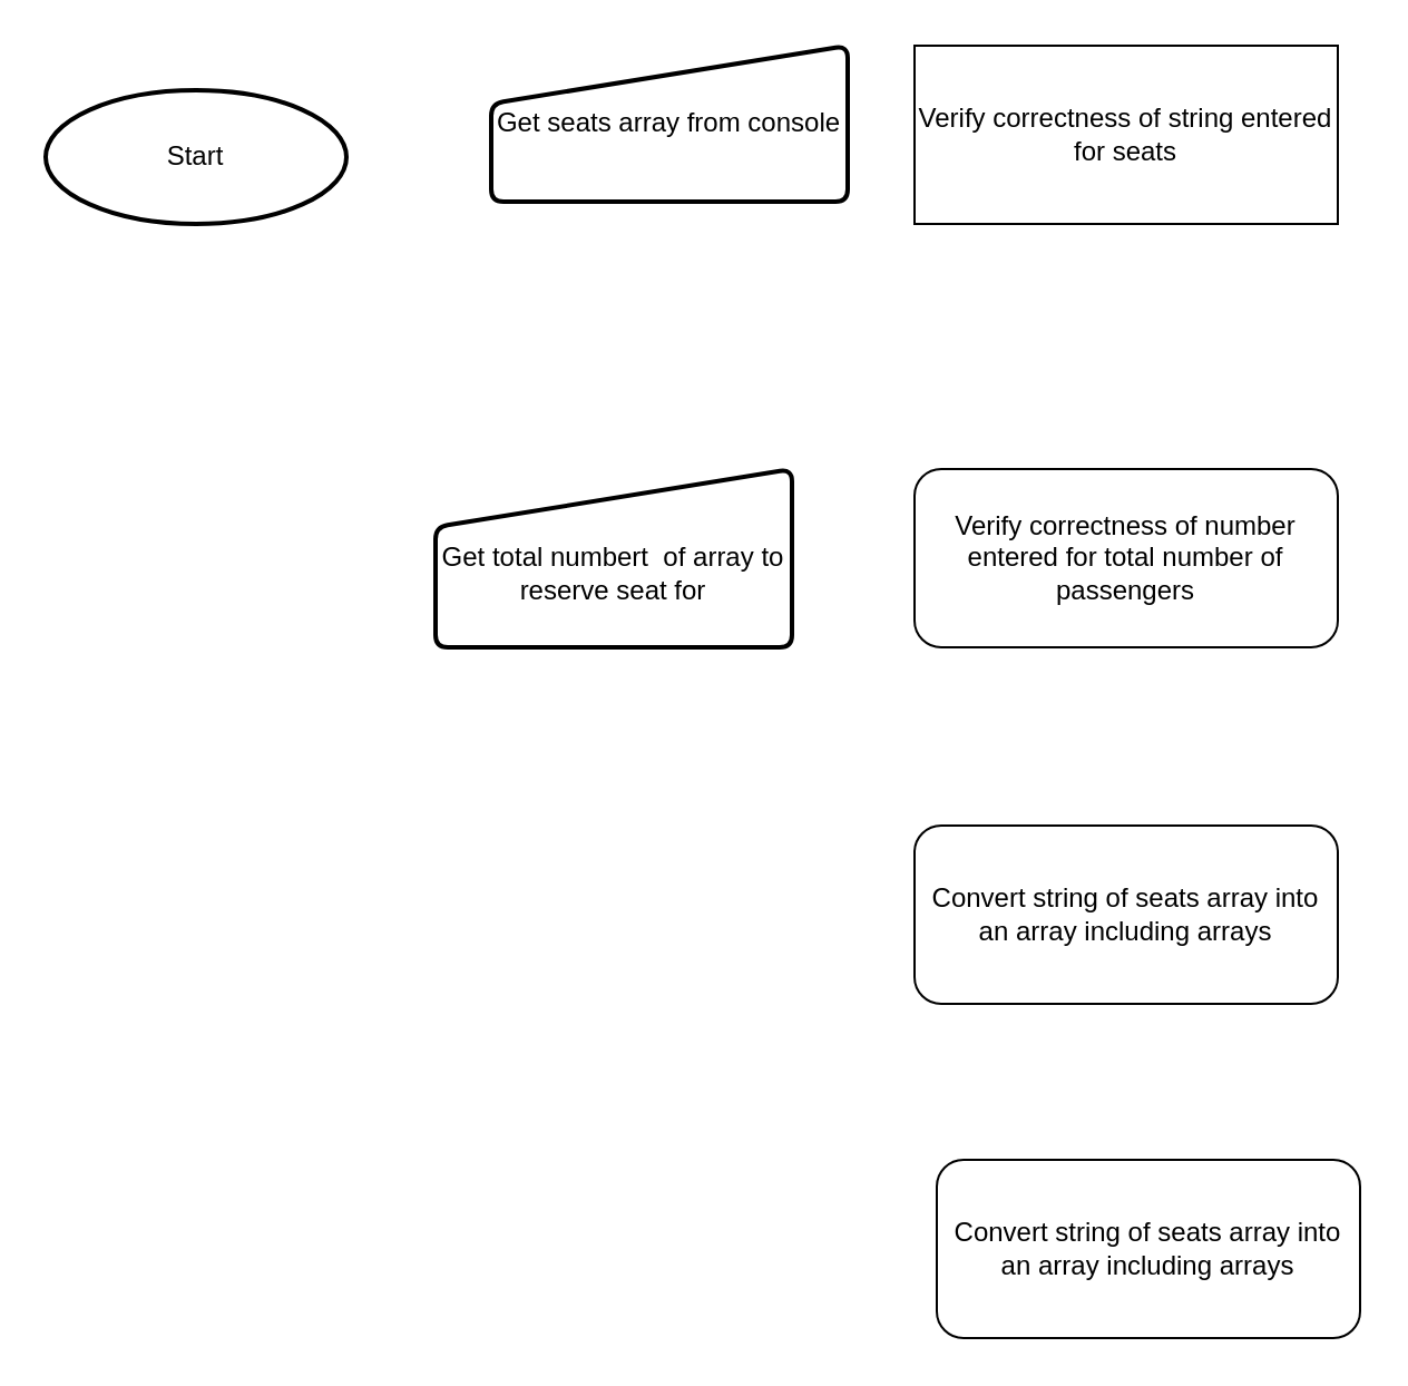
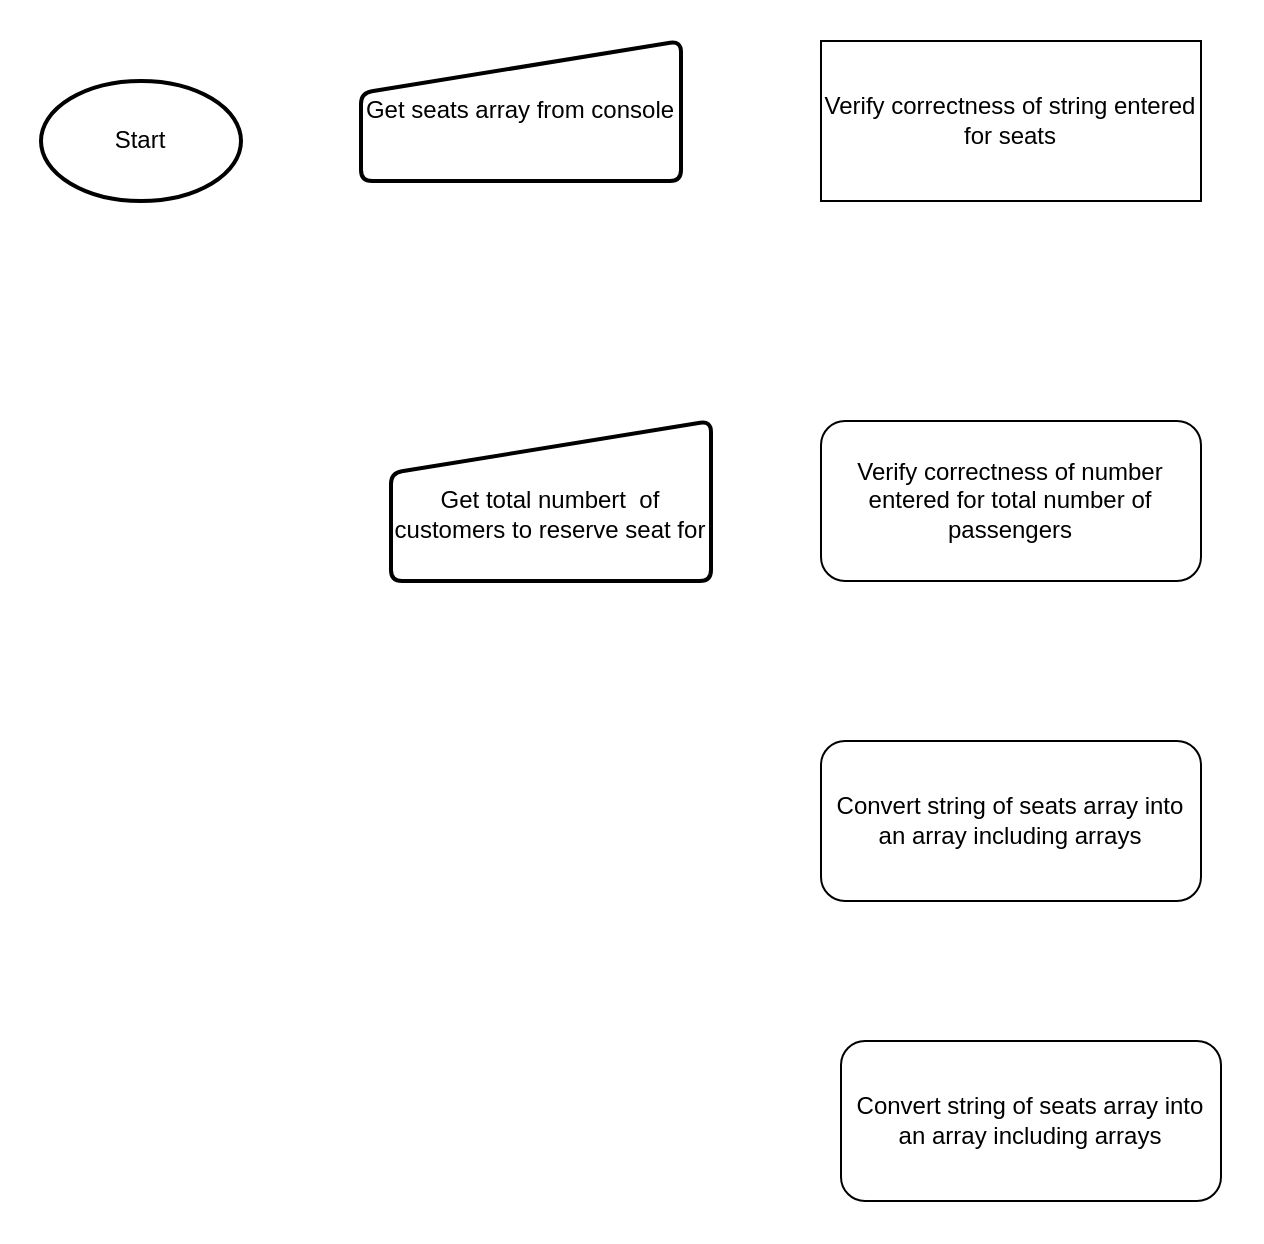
  <mxCell id="0" />
  <mxCell id="1" parent="0" />
- <mxCell id="2" value="Start" style="strokeWidth=2;html=1;shape=mxgraph.flowchart.start_1;whiteSpace=wrap;" vertex="1" parent="1"><mxGeometry x="20" y="40" width="135" height="60" as="geometry" /></mxCell>
- <mxCell id="3" value="Get seats array from console&lt;br&gt;" style="html=1;strokeWidth=2;shape=manualInput;whiteSpace=wrap;rounded=1;size=26;arcSize=11;" vertex="1" parent="1"><mxGeometry x="220" y="20" width="160" height="70" as="geometry" /></mxCell>
+ <mxCell id="2" value="Start" style="strokeWidth=2;html=1;shape=mxgraph.flowchart.start_1;whiteSpace=wrap;" vertex="1" parent="1"><mxGeometry x="20" y="40" width="100" height="60" as="geometry" /></mxCell>
+ <mxCell id="3" value="Get seats array from console&lt;br&gt;" style="html=1;strokeWidth=2;shape=manualInput;whiteSpace=wrap;rounded=1;size=26;arcSize=11;" vertex="1" parent="1"><mxGeometry x="180" y="20" width="160" height="70" as="geometry" /></mxCell>
  <mxCell id="4" value="Verify correctness of string entered for seats" style="whiteSpace=wrap;html=1;rounded=0;" vertex="1" parent="1"><mxGeometry x="410" y="20" width="190" height="80" as="geometry" /></mxCell>
- <mxCell id="5" value="&lt;br&gt;Get total numbert&amp;nbsp; of array to reserve seat for" style="html=1;strokeWidth=2;shape=manualInput;whiteSpace=wrap;rounded=1;size=26;arcSize=11;" vertex="1" parent="1"><mxGeometry x="195" y="210" width="160" height="80" as="geometry" /></mxCell>
+ <mxCell id="5" value="&lt;br&gt;Get total numbert&amp;nbsp; of customers to reserve seat for" style="html=1;strokeWidth=2;shape=manualInput;whiteSpace=wrap;rounded=1;size=26;arcSize=11;" vertex="1" parent="1"><mxGeometry x="195" y="210" width="160" height="80" as="geometry" /></mxCell>
  <mxCell id="6" style="edgeStyle=orthogonalEdgeStyle;rounded=0;orthogonalLoop=1;jettySize=auto;html=1;exitX=0.5;exitY=1;exitDx=0;exitDy=0;" edge="1" parent="1" source="4" target="4"><mxGeometry relative="1" as="geometry" /></mxCell>
  <mxCell id="7" style="edgeStyle=orthogonalEdgeStyle;rounded=0;orthogonalLoop=1;jettySize=auto;html=1;exitX=0.5;exitY=1;exitDx=0;exitDy=0;" edge="1" parent="1"><mxGeometry relative="1" as="geometry"><mxPoint x="355" y="260" as="sourcePoint" /><mxPoint x="355" y="260" as="targetPoint" /></mxGeometry></mxCell>
  <mxCell id="8" value="Verify correctness of number entered for total number of passengers" style="rounded=1;whiteSpace=wrap;html=1;" vertex="1" parent="1"><mxGeometry x="410" y="210" width="190" height="80" as="geometry" /></mxCell>
  <mxCell id="9" value="Convert string of seats array into an array including arrays" style="rounded=1;whiteSpace=wrap;html=1;" vertex="1" parent="1"><mxGeometry x="410" y="370" width="190" height="80" as="geometry" /></mxCell>
  <mxCell id="10" value="Convert string of seats array into an array including arrays" style="rounded=1;whiteSpace=wrap;html=1;" vertex="1" parent="1"><mxGeometry x="420" y="520" width="190" height="80" as="geometry" /></mxCell>
